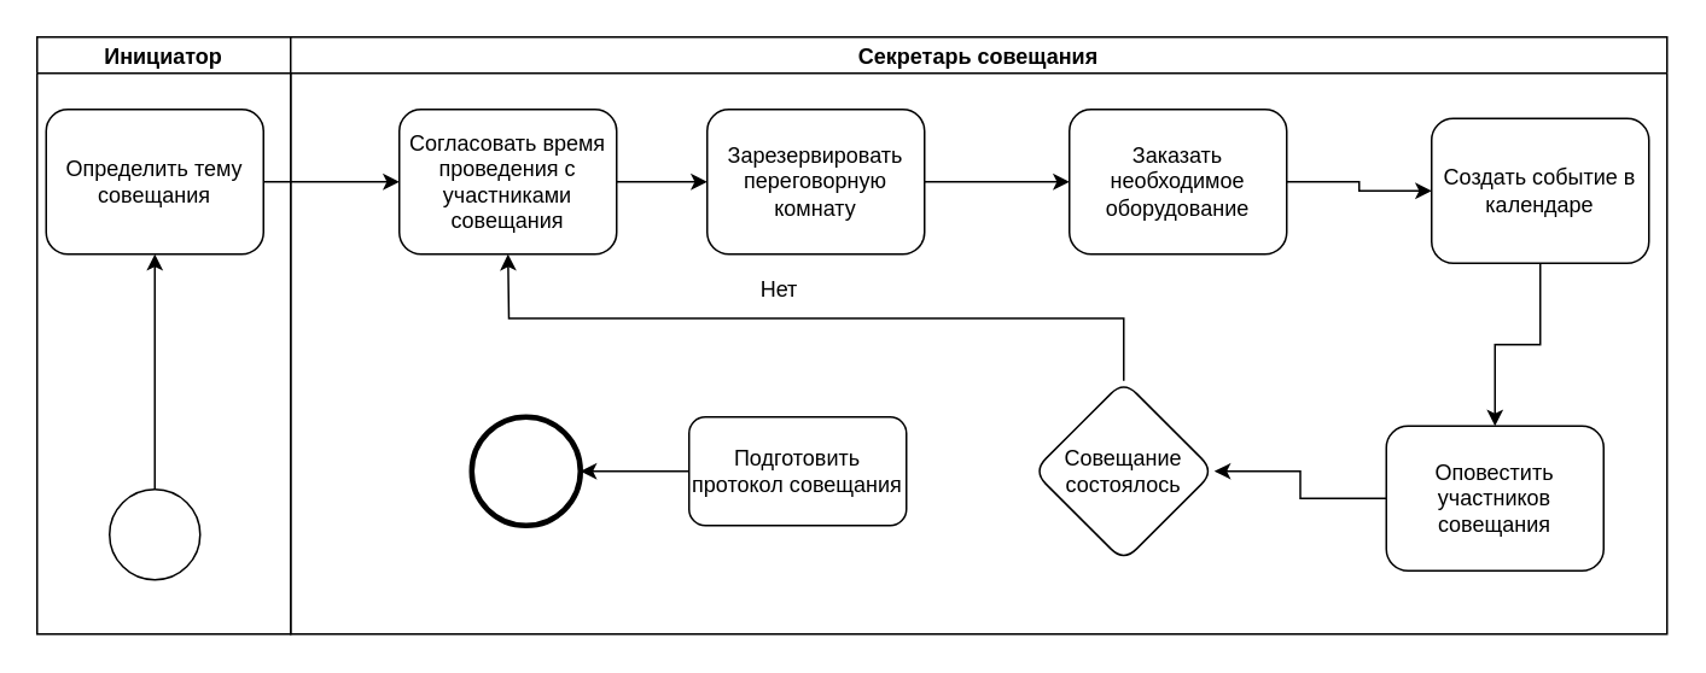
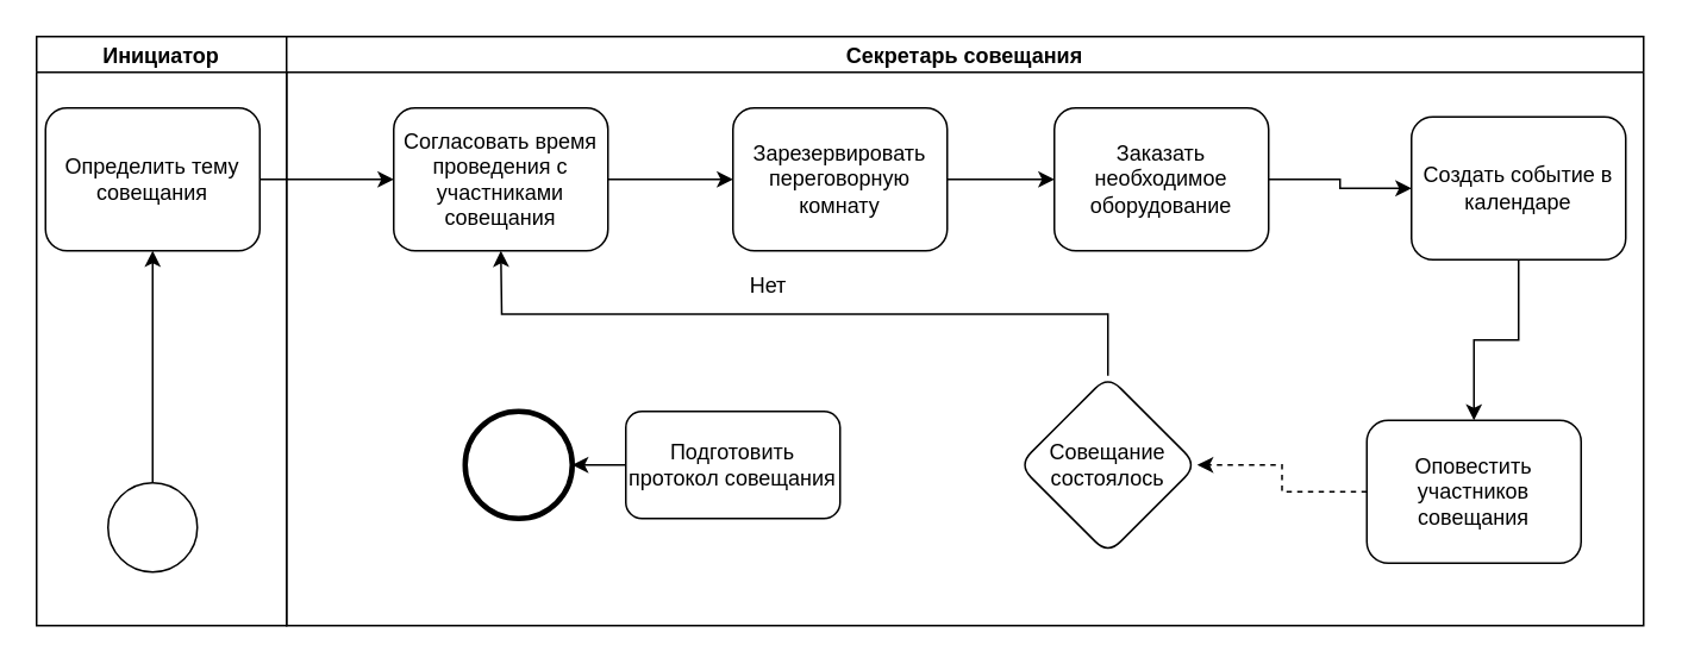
  <mxCell id="0" />
  <mxCell id="1" parent="0" />
  <mxCell id="2" value="Инициатор" style="swimlane;startSize=20;" vertex="1" parent="1"><mxGeometry x="20" y="20" width="140" height="330" as="geometry" /></mxCell>
  <mxCell id="3" style="edgeStyle=orthogonalEdgeStyle;rounded=0;orthogonalLoop=1;jettySize=auto;html=1;exitX=0.5;exitY=0;exitDx=0;exitDy=0;entryX=0.5;entryY=1;entryDx=0;entryDy=0;" edge="1" parent="2" source="4" target="5"><mxGeometry relative="1" as="geometry" /></mxCell>
  <mxCell id="4" value="" style="shape=mxgraph.bpmn.shape;html=1;verticalLabelPosition=bottom;labelBackgroundColor=#ffffff;verticalAlign=top;perimeter=ellipsePerimeter;outline=standard;symbol=general;" parent="2" vertex="1"><mxGeometry x="40" y="250" width="50" height="50" as="geometry" /></mxCell>
  <mxCell id="5" value="&lt;div&gt;Определить тему совещания&lt;/div&gt;" style="shape=ext;rounded=1;html=1;whiteSpace=wrap;" vertex="1" parent="2"><mxGeometry x="5" y="40" width="120" height="80" as="geometry" /></mxCell>
  <mxCell id="6" style="edgeStyle=orthogonalEdgeStyle;rounded=0;orthogonalLoop=1;jettySize=auto;html=1;exitX=1;exitY=0.5;exitDx=0;exitDy=0;entryX=0;entryY=0.5;entryDx=0;entryDy=0;" edge="1" parent="1" source="5" target="8"><mxGeometry relative="1" as="geometry"><mxPoint x="180" y="100" as="targetPoint" /></mxGeometry></mxCell>
  <mxCell id="7" value="Секретарь совещания" style="swimlane;startSize=20;" vertex="1" parent="1"><mxGeometry x="160" y="20" width="760" height="330" as="geometry" /></mxCell>
  <mxCell id="8" value="Согласовать время проведения с участниками совещания" style="shape=ext;rounded=1;html=1;whiteSpace=wrap;" vertex="1" parent="7"><mxGeometry x="60" y="40" width="120" height="80" as="geometry" /></mxCell>
- <mxCell id="9" value="Зарезервировать переговорную комнату" style="shape=ext;rounded=1;html=1;whiteSpace=wrap;" vertex="1" parent="7"><mxGeometry x="230" y="40" width="120" height="80" as="geometry" /></mxCell>
+ <mxCell id="9" value="Зарезервировать переговорную комнату" style="shape=ext;rounded=1;html=1;whiteSpace=wrap;" vertex="1" parent="7"><mxGeometry x="250" y="40" width="120" height="80" as="geometry" /></mxCell>
  <mxCell id="10" value="" style="edgeStyle=orthogonalEdgeStyle;rounded=0;orthogonalLoop=1;jettySize=auto;html=1;" edge="1" parent="7" source="8" target="9"><mxGeometry relative="1" as="geometry" /></mxCell>
  <mxCell id="11" value="Заказать необходимое оборудование" style="shape=ext;rounded=1;html=1;whiteSpace=wrap;" vertex="1" parent="7"><mxGeometry x="430" y="40" width="120" height="80" as="geometry" /></mxCell>
  <mxCell id="12" value="" style="edgeStyle=orthogonalEdgeStyle;rounded=0;orthogonalLoop=1;jettySize=auto;html=1;" edge="1" parent="7" source="9" target="11"><mxGeometry relative="1" as="geometry" /></mxCell>
  <mxCell id="13" value="Создать событие в календаре" style="shape=ext;rounded=1;html=1;whiteSpace=wrap;" vertex="1" parent="7"><mxGeometry x="630" y="45" width="120" height="80" as="geometry" /></mxCell>
  <mxCell id="14" value="" style="edgeStyle=orthogonalEdgeStyle;rounded=0;orthogonalLoop=1;jettySize=auto;html=1;" edge="1" parent="7" source="11" target="13"><mxGeometry relative="1" as="geometry" /></mxCell>
  <mxCell id="15" value="Нет" style="text;html=1;strokeColor=none;fillColor=none;align=center;verticalAlign=middle;whiteSpace=wrap;rounded=0;" vertex="1" parent="7"><mxGeometry x="250" y="130" width="40" height="20" as="geometry" /></mxCell>
  <mxCell id="16" value="" style="shape=mxgraph.bpmn.shape;html=1;verticalLabelPosition=bottom;labelBackgroundColor=#ffffff;verticalAlign=top;align=center;perimeter=ellipsePerimeter;outlineConnect=0;outline=end;symbol=general;" vertex="1" parent="7"><mxGeometry x="100" y="210" width="60" height="60" as="geometry" /></mxCell>
- <mxCell id="17" value="" style="edgeStyle=orthogonalEdgeStyle;rounded=0;orthogonalLoop=1;jettySize=auto;html=1;" edge="1" parent="1" source="18" target="21"><mxGeometry relative="1" as="geometry" /></mxCell>
+ <mxCell id="17" value="" style="edgeStyle=orthogonalEdgeStyle;rounded=0;orthogonalLoop=1;jettySize=auto;html=1;dashed=1;" edge="1" parent="1" source="18" target="21"><mxGeometry relative="1" as="geometry" /></mxCell>
  <mxCell id="18" value="Оповестить участников совещания" style="shape=ext;rounded=1;html=1;whiteSpace=wrap;" vertex="1" parent="1"><mxGeometry x="765" y="235" width="120" height="80" as="geometry" /></mxCell>
  <mxCell id="19" value="" style="edgeStyle=orthogonalEdgeStyle;rounded=0;orthogonalLoop=1;jettySize=auto;html=1;" edge="1" parent="1" source="13" target="18"><mxGeometry relative="1" as="geometry" /></mxCell>
  <mxCell id="20" value="" style="edgeStyle=orthogonalEdgeStyle;rounded=0;orthogonalLoop=1;jettySize=auto;html=1;exitX=0.5;exitY=0;exitDx=0;exitDy=0;" edge="1" parent="1" source="21"><mxGeometry relative="1" as="geometry"><mxPoint x="280" y="140" as="targetPoint" /></mxGeometry></mxCell>
  <mxCell id="21" value="Совещание состоялось" style="rhombus;whiteSpace=wrap;html=1;rounded=1;" vertex="1" parent="1"><mxGeometry x="570" y="210" width="100" height="100" as="geometry" /></mxCell>
- <mxCell id="22" value="Подготовить протокол совещания" style="whiteSpace=wrap;html=1;rounded=1;" vertex="1" parent="1"><mxGeometry x="380" y="230" width="120" height="60" as="geometry" /></mxCell>
+ <mxCell id="22" value="Подготовить протокол совещания" style="whiteSpace=wrap;html=1;rounded=1;" vertex="1" parent="1"><mxGeometry x="350" y="230" width="120" height="60" as="geometry" /></mxCell>
  <mxCell id="23" value="" style="endArrow=classic;html=1;exitX=0;exitY=0.5;exitDx=0;exitDy=0;" edge="1" parent="1" source="22"><mxGeometry width="50" height="50" relative="1" as="geometry"><mxPoint x="430" y="310" as="sourcePoint" /><mxPoint x="320" y="260" as="targetPoint" /></mxGeometry></mxCell>
